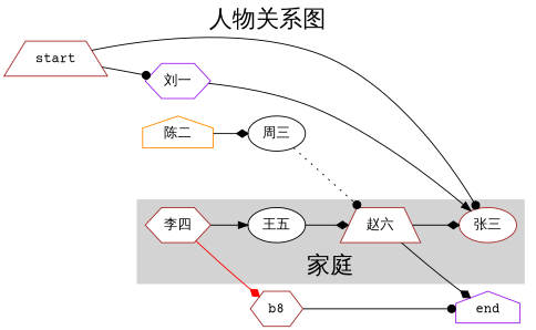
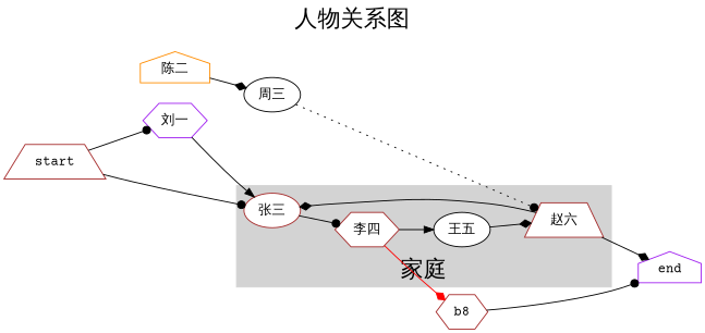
  digraph {
    fontname="Courier Prime"
    fontsize=24
    label="人物关系图"
    labelloc=t
    rankdir=LR
    style=invis
    node [color=brown fillcolor=white fontname="Courier Prime" shape=ellipse style=filled]
    edge [arrowhead=dot fontname="Courier Prime"]
    n1 [label="张三"]
    n2 [label="李四" shape=hexagon]
    n3 [color=black label="王五"]
    n4 [label="赵六" shape=trapezium]
    n5 [color=purple label="刘一" shape=hexagon]
    n6 [color=darkorange label="陈二" shape=house]
    n7 [color=black label="周三"]
    n8 [label=b8 shape=hexagon]
    end [color=purple shape=house]
    start [shape=trapezium]
    subgraph cluster_1 {
      color=lightgrey
      label="家庭"
      labelloc=b
      style=filled
      n1
      n2
      n3
      n4
    }
    subgraph cluster_2 {
      color=blue
      label="工作"
      labelloc=b
      n5
      n6
      n7
    }
+   n1 -> n2
    n2 -> n3 [arrowhead=normal]
    n2 -> n8 [arrowhead=diamond color=red]
    n3 -> n4 [arrowhead=diamond]
    n4 -> n1 [arrowhead=diamond]
    n4 -> end [arrowhead=diamond]
    n5 -> n1 [arrowhead=normal]
    n6 -> n7 [arrowhead=diamond]
    n7 -> n4 [style=dotted]
    n8 -> end
    start -> n1
    start -> n5
  }
